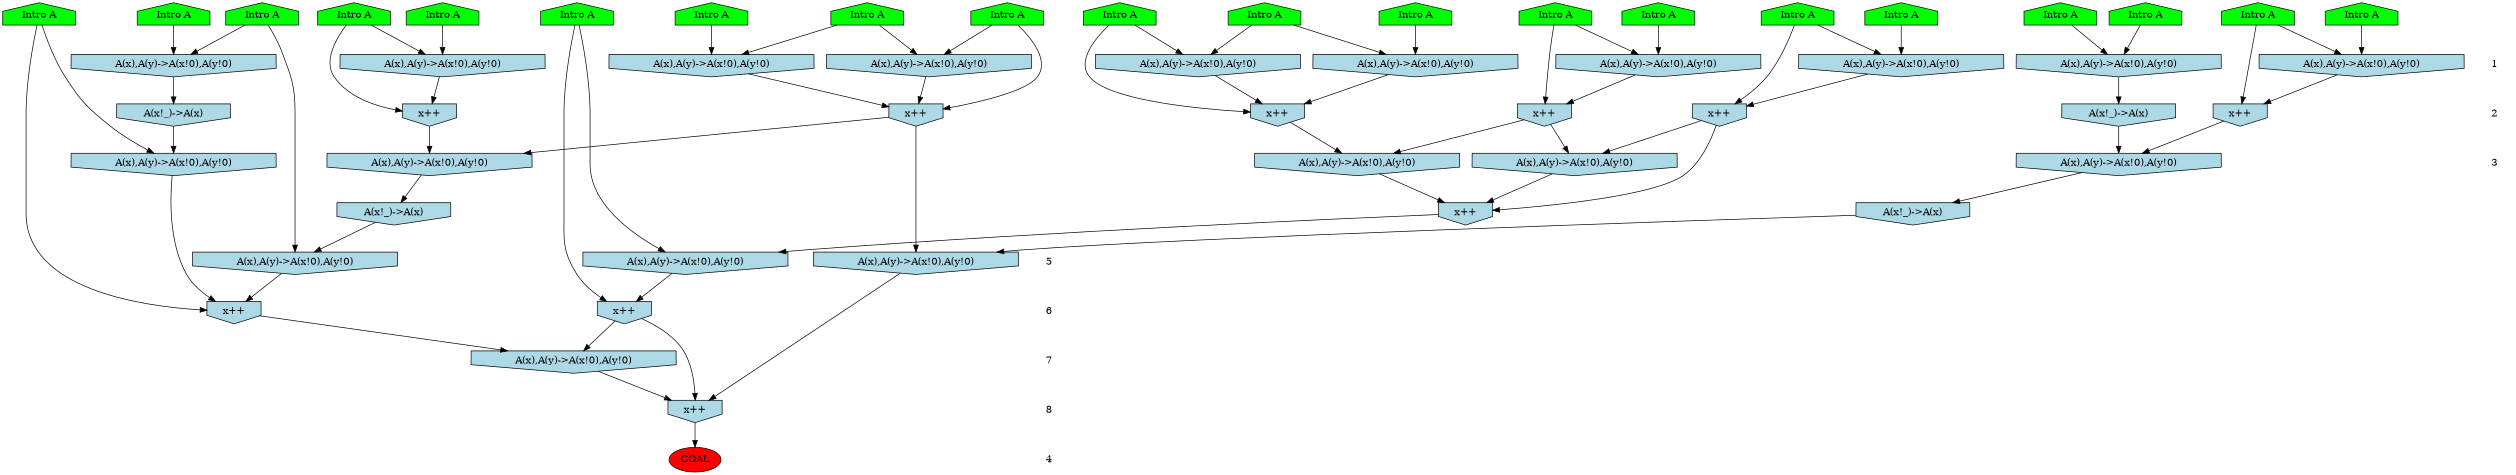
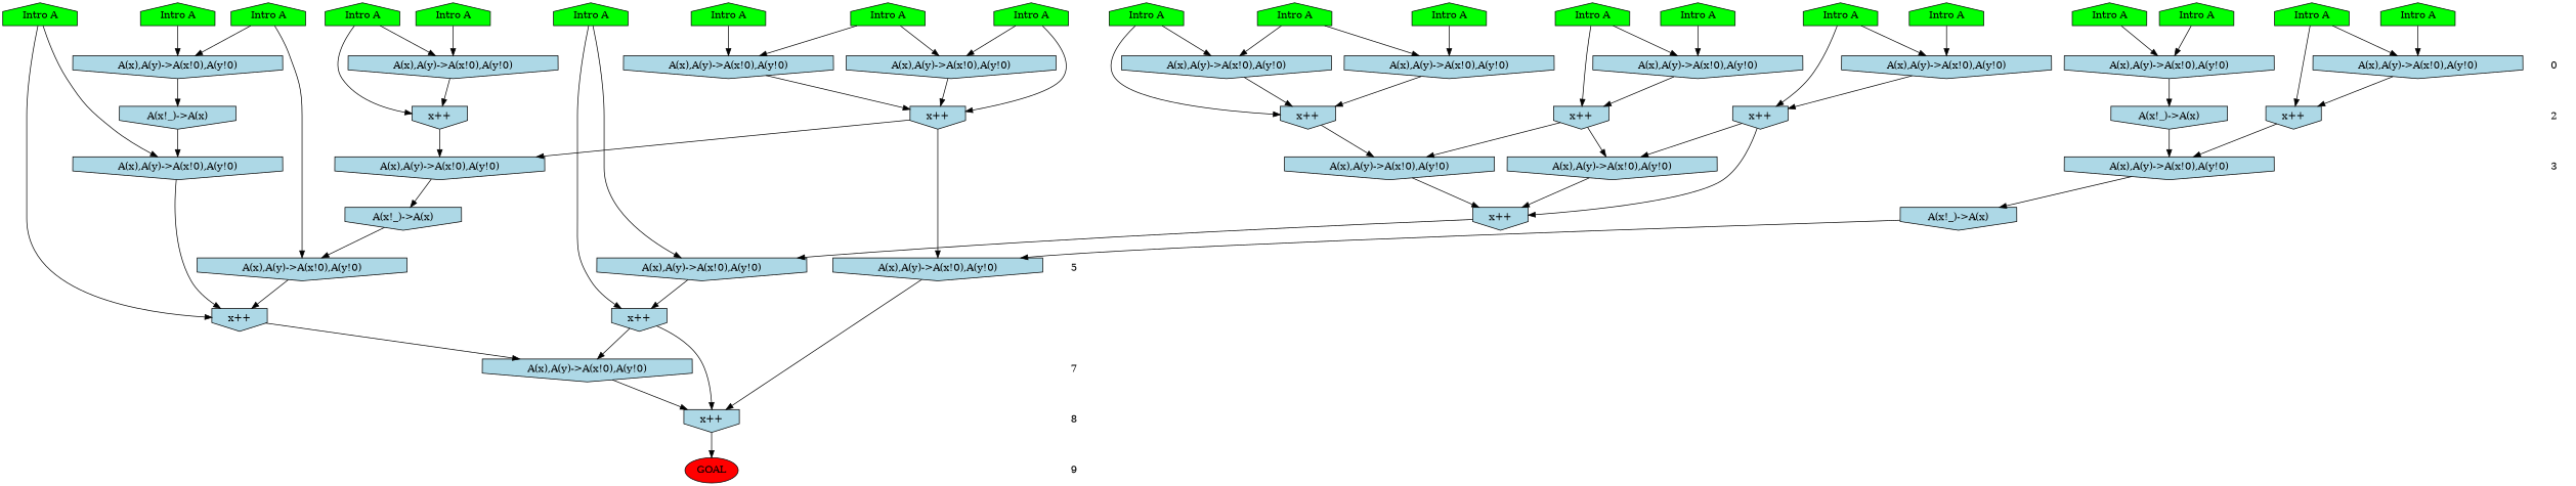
  digraph {
    ranksep=.5
    node [fillcolor=lightblue shape=invhouse style=filled]
    n1 [fillcolor=green label="Intro A" shape=house]
    n2 [fillcolor=green label="Intro A" shape=house]
    n3 [fillcolor=green label="Intro A" shape=house]
    n4 [fillcolor=green label="Intro A" shape=house]
    n5 [fillcolor=green label="Intro A" shape=house]
    n6 [fillcolor=green label="Intro A" shape=house]
    n7 [fillcolor=green label="Intro A" shape=house]
    n8 [fillcolor=green label="Intro A" shape=house]
    n9 [fillcolor=green label="Intro A" shape=house]
    n10 [fillcolor=green label="Intro A" shape=house]
    n11 [fillcolor=green label="Intro A" shape=house]
    n12 [fillcolor=green label="Intro A" shape=house]
    n13 [fillcolor=green label="Intro A" shape=house]
    n14 [fillcolor=green label="Intro A" shape=house]
    n15 [fillcolor=green label="Intro A" shape=house]
    n16 [fillcolor=green label="Intro A" shape=house]
    n17 [fillcolor=green label="Intro A" shape=house]
    n18 [fillcolor=green label="Intro A" shape=house]
    n19 [fillcolor=green label="Intro A" shape=house]
    n20 [fillcolor=green label="Intro A" shape=house]
-   1 [shape=plaintext fillcolor="" style=""]
+   1 [shape=plaintext label=0 fillcolor="" style=""]
    n22 [label="A(x),A(y)->A(x!0),A(y!0)"]
    n23 [label="A(x),A(y)->A(x!0),A(y!0)"]
    n24 [label="A(x),A(y)->A(x!0),A(y!0)"]
    n25 [label="A(x),A(y)->A(x!0),A(y!0)"]
    n26 [label="A(x),A(y)->A(x!0),A(y!0)"]
    n27 [label="A(x),A(y)->A(x!0),A(y!0)"]
    n28 [label="A(x),A(y)->A(x!0),A(y!0)"]
    n29 [label="A(x),A(y)->A(x!0),A(y!0)"]
    n30 [label="A(x),A(y)->A(x!0),A(y!0)"]
    n31 [label="A(x),A(y)->A(x!0),A(y!0)"]
    2 [shape=plaintext fillcolor="" style=""]
    n33 [label="x++"]
    n34 [label="x++"]
    n35 [label="x++"]
    n36 [label="x++"]
    n37 [label="x++"]
    n38 [label="x++"]
    n39 [label="A(x!_)->A(x)"]
    n40 [label="A(x!_)->A(x)"]
    3 [shape=plaintext fillcolor="" style=""]
    n42 [label="A(x),A(y)->A(x!0),A(y!0)"]
    n43 [label="A(x),A(y)->A(x!0),A(y!0)"]
    n44 [label="A(x),A(y)->A(x!0),A(y!0)"]
    n45 [label="A(x),A(y)->A(x!0),A(y!0)"]
    n46 [label="A(x),A(y)->A(x!0),A(y!0)"]
    n47 [label="A(x!_)->A(x)"]
    n48 [label="x++"]
    n49 [label="A(x!_)->A(x)"]
    5 [shape=plaintext fillcolor="" style=""]
    n51 [label="A(x),A(y)->A(x!0),A(y!0)"]
    n52 [label="A(x),A(y)->A(x!0),A(y!0)"]
    n53 [label="A(x),A(y)->A(x!0),A(y!0)"]
-   6 [shape=plaintext fillcolor="" style=""]
    n55 [label="x++"]
    n56 [label="x++"]
    7 [shape=plaintext fillcolor="" style=""]
    n58 [label="A(x),A(y)->A(x!0),A(y!0)"]
    8 [shape=plaintext fillcolor="" style=""]
    n60 [label="x++"]
-   9 [shape=plaintext label=4 fillcolor="" style=""]
+   9 [shape=plaintext fillcolor="" style=""]
    n62 [fillcolor=red label=GOAL shape=""]
    subgraph sub_1 {
      rank=same
      n1
      n2
      n3
      n4
      n5
      n6
      n7
      n8
      n9
      n10
      n11
      n12
      n13
      n14
      n15
      n16
      n17
      n18
      n19
      n20
    }
    subgraph sub_2 {
      rank=same
      1
      n22
      n23
      n24
      n25
      n26
      n27
      n28
      n29
      n30
      n31
    }
    subgraph sub_3 {
      rank=same
      2
      n33
      n34
      n35
      n36
      n37
      n38
      n39
      n40
    }
    subgraph sub_4 {
      rank=same
      3
      n42
      n43
      n44
      n45
      n46
    }
    subgraph sub_5 {
      rank=same
      n47
      n48
      n49
    }
    subgraph sub_6 {
      rank=same
      5
      n51
      n52
      n53
    }
    subgraph sub_7 {
      rank=same
-     6
      n55
      n56
    }
    subgraph sub_8 {
      rank=same
      7
      n58
    }
    subgraph sub_9 {
      rank=same
      8
      n60
    }
    subgraph sub_10 {
      rank=same
      9
      n62
    }
    n1 -> n26
    n1 -> n30
    n2 -> n31
    n3 -> n30
    n3 -> n38
    n4 -> n28
    n5 -> n31
    n6 -> n29
    n6 -> n36
    n7 -> n28
    n7 -> n37
    n8 -> n24
    n8 -> n34
    n9 -> n23
    n10 -> n44
    n10 -> n55
    n11 -> n27
    n11 -> n35
    n12 -> n26
    n13 -> n22
    n13 -> n51
    n14 -> n27
    n15 -> n29
    n16 -> n23
    n16 -> n33
    n17 -> n25
    n18 -> n22
    n19 -> n24
    n19 -> n25
    n20 -> n52
    n20 -> n56
    1 -> 2 [style=invis]
    n22 -> n39
    n23 -> n33
    n24 -> n34
    n25 -> n34
    n26 -> n38
    n27 -> n35
    n28 -> n37
    n29 -> n36
    n30 -> n38
    n31 -> n40
    2 -> 3 [style=invis]
    n33 -> n42
    n34 -> n42
    n34 -> n53
    n35 -> n46
    n36 -> n43
    n36 -> n45
    n37 -> n43
    n37 -> n48
    n38 -> n45
    n39 -> n44
    n40 -> n46
    n42 -> n47
    n43 -> n48
    n44 -> n55
    n45 -> n48
    n46 -> n49
    n47 -> n51
    n48 -> n52
    n49 -> n53
-   5 -> 6 [style=invis]
    n51 -> n55
    n52 -> n56
    n53 -> n60
-   6 -> 7 [style=invis]
    n55 -> n58
    n56 -> n58
    n56 -> n60
    7 -> 8 [style=invis]
    n58 -> n60
    8 -> 9 [style=invis]
    n60 -> n62
  }
